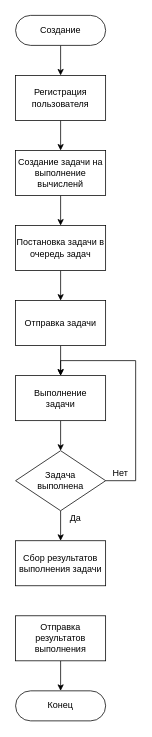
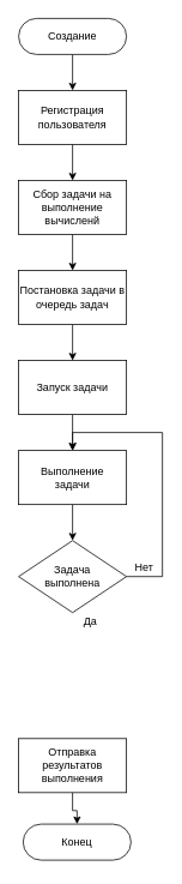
  <mxCell id="0" />
  <mxCell id="1" parent="0" />
  <mxCell id="2" style="edgeStyle=orthogonalEdgeStyle;rounded=0;orthogonalLoop=1;jettySize=auto;html=1;entryX=0.5;entryY=0;entryDx=0;entryDy=0;" parent="1" source="3" target="5" edge="1"><mxGeometry relative="1" as="geometry" /></mxCell>
  <mxCell id="3" value="Создание" style="rounded=1;whiteSpace=wrap;html=1;arcSize=50;" parent="1" vertex="1"><mxGeometry x="20" y="20" width="120" height="40" as="geometry" /></mxCell>
  <mxCell id="4" style="edgeStyle=orthogonalEdgeStyle;rounded=0;orthogonalLoop=1;jettySize=auto;html=1;entryX=0.5;entryY=0;entryDx=0;entryDy=0;" parent="1" source="5" target="7" edge="1"><mxGeometry relative="1" as="geometry" /></mxCell>
  <mxCell id="5" value="Регистрация пользователя" style="rounded=0;whiteSpace=wrap;html=1;" parent="1" vertex="1"><mxGeometry x="20" y="100" width="120" height="60" as="geometry" /></mxCell>
  <mxCell id="6" style="edgeStyle=orthogonalEdgeStyle;rounded=0;orthogonalLoop=1;jettySize=auto;html=1;entryX=0.5;entryY=0;entryDx=0;entryDy=0;" parent="1" source="7" target="9" edge="1"><mxGeometry relative="1" as="geometry" /></mxCell>
- <mxCell id="7" value="Создание задачи на выполнение вычисленй" style="rounded=0;whiteSpace=wrap;html=1;" parent="1" vertex="1"><mxGeometry x="20" y="200" width="120" height="60" as="geometry" /></mxCell>
+ <mxCell id="7" value="Сбор задачи на выполнение вычисленй" style="rounded=0;whiteSpace=wrap;html=1;" parent="1" vertex="1"><mxGeometry x="20" y="200" width="120" height="60" as="geometry" /></mxCell>
  <mxCell id="8" style="edgeStyle=orthogonalEdgeStyle;rounded=0;orthogonalLoop=1;jettySize=auto;html=1;entryX=0.5;entryY=0;entryDx=0;entryDy=0;" parent="1" source="9" target="11" edge="1"><mxGeometry relative="1" as="geometry" /></mxCell>
  <mxCell id="9" value="Постановка задачи в очередь задач" style="rounded=0;whiteSpace=wrap;html=1;" parent="1" vertex="1"><mxGeometry x="20" y="300" width="120" height="60" as="geometry" /></mxCell>
  <mxCell id="10" style="edgeStyle=orthogonalEdgeStyle;rounded=0;orthogonalLoop=1;jettySize=auto;html=1;entryX=0.5;entryY=0;entryDx=0;entryDy=0;" parent="1" source="11" target="13" edge="1"><mxGeometry relative="1" as="geometry" /></mxCell>
- <mxCell id="11" value="Отправка задачи" style="rounded=0;whiteSpace=wrap;html=1;" parent="1" vertex="1"><mxGeometry x="20" y="400" width="120" height="60" as="geometry" /></mxCell>
+ <mxCell id="11" value="Запуск задачи" style="rounded=0;whiteSpace=wrap;html=1;" parent="1" vertex="1"><mxGeometry x="20" y="400" width="120" height="60" as="geometry" /></mxCell>
  <mxCell id="12" style="edgeStyle=orthogonalEdgeStyle;rounded=0;orthogonalLoop=1;jettySize=auto;html=1;entryX=0.5;entryY=0;entryDx=0;entryDy=0;" parent="1" source="13" target="19" edge="1"><mxGeometry relative="1" as="geometry" /></mxCell>
  <mxCell id="13" value="Выполнение&lt;div&gt;задачи&lt;/div&gt;" style="rounded=0;whiteSpace=wrap;html=1;" parent="1" vertex="1"><mxGeometry x="20" y="500" width="120" height="60" as="geometry" /></mxCell>
- <mxCell id="14" value="Сбор результатов&lt;div&gt;выполнения задачи&lt;/div&gt;" style="rounded=0;whiteSpace=wrap;html=1;" parent="1" vertex="1"><mxGeometry x="20" y="720" width="120" height="60" as="geometry" /></mxCell>
  <mxCell id="15" style="edgeStyle=orthogonalEdgeStyle;rounded=0;orthogonalLoop=1;jettySize=auto;html=1;entryX=0.5;entryY=0;entryDx=0;entryDy=0;" parent="1" source="16" target="20" edge="1"><mxGeometry relative="1" as="geometry" /></mxCell>
  <mxCell id="16" value="Отправка результатов выполнения" style="rounded=0;whiteSpace=wrap;html=1;" parent="1" vertex="1"><mxGeometry x="20" y="820" width="120" height="60" as="geometry" /></mxCell>
  <mxCell id="17" style="edgeStyle=orthogonalEdgeStyle;rounded=0;orthogonalLoop=1;jettySize=auto;html=1;exitX=1;exitY=0.5;exitDx=0;exitDy=0;" parent="1" source="19" edge="1"><mxGeometry relative="1" as="geometry"><mxPoint x="190" y="640" as="sourcePoint" /><Array as="points"><mxPoint x="180" y="640" /><mxPoint x="180" y="480" /><mxPoint x="80" y="480" /></Array><mxPoint x="80" y="500" as="targetPoint" /></mxGeometry></mxCell>
- <mxCell id="18" style="edgeStyle=orthogonalEdgeStyle;rounded=0;orthogonalLoop=1;jettySize=auto;html=1;entryX=0.5;entryY=0;entryDx=0;entryDy=0;" parent="1" source="19" target="14" edge="1"><mxGeometry relative="1" as="geometry" /></mxCell>
  <mxCell id="19" value="Задача&lt;div&gt;выполнена&lt;/div&gt;" style="rhombus;whiteSpace=wrap;html=1;" parent="1" vertex="1"><mxGeometry x="20" y="600" width="120" height="80" as="geometry" /></mxCell>
- <mxCell id="20" value="Конец" style="rounded=1;whiteSpace=wrap;html=1;arcSize=50;" parent="1" vertex="1"><mxGeometry x="20" y="920" width="120" height="40" as="geometry" /></mxCell>
+ <mxCell id="20" value="Конец" style="rounded=1;whiteSpace=wrap;html=1;arcSize=50;" parent="1" vertex="1"><mxGeometry x="25" y="915" width="120" height="40" as="geometry" /></mxCell>
  <mxCell id="21" value="Да" style="text;html=1;align=center;verticalAlign=middle;whiteSpace=wrap;rounded=0;" parent="1" vertex="1"><mxGeometry x="80" y="680" width="40" height="20" as="geometry" /></mxCell>
  <mxCell id="22" value="Нет" style="text;html=1;align=center;verticalAlign=middle;whiteSpace=wrap;rounded=0;" parent="1" vertex="1"><mxGeometry x="140" y="620" width="40" height="20" as="geometry" /></mxCell>
